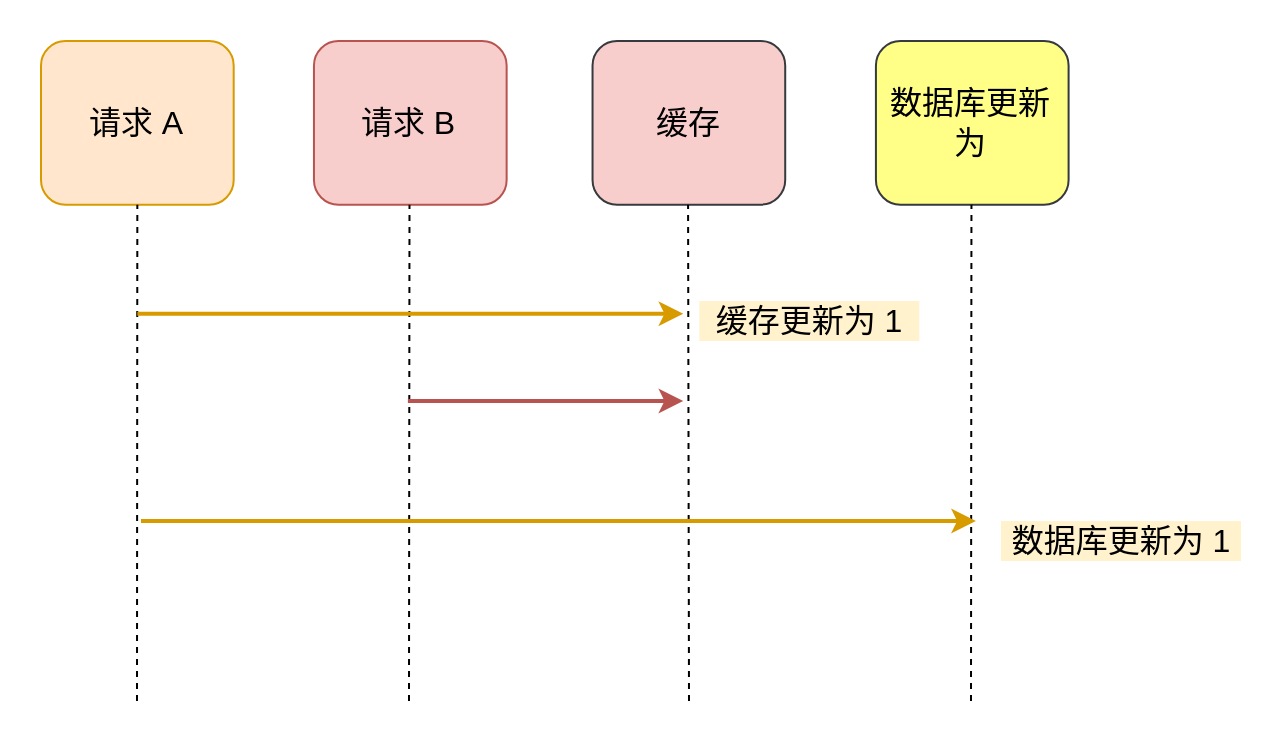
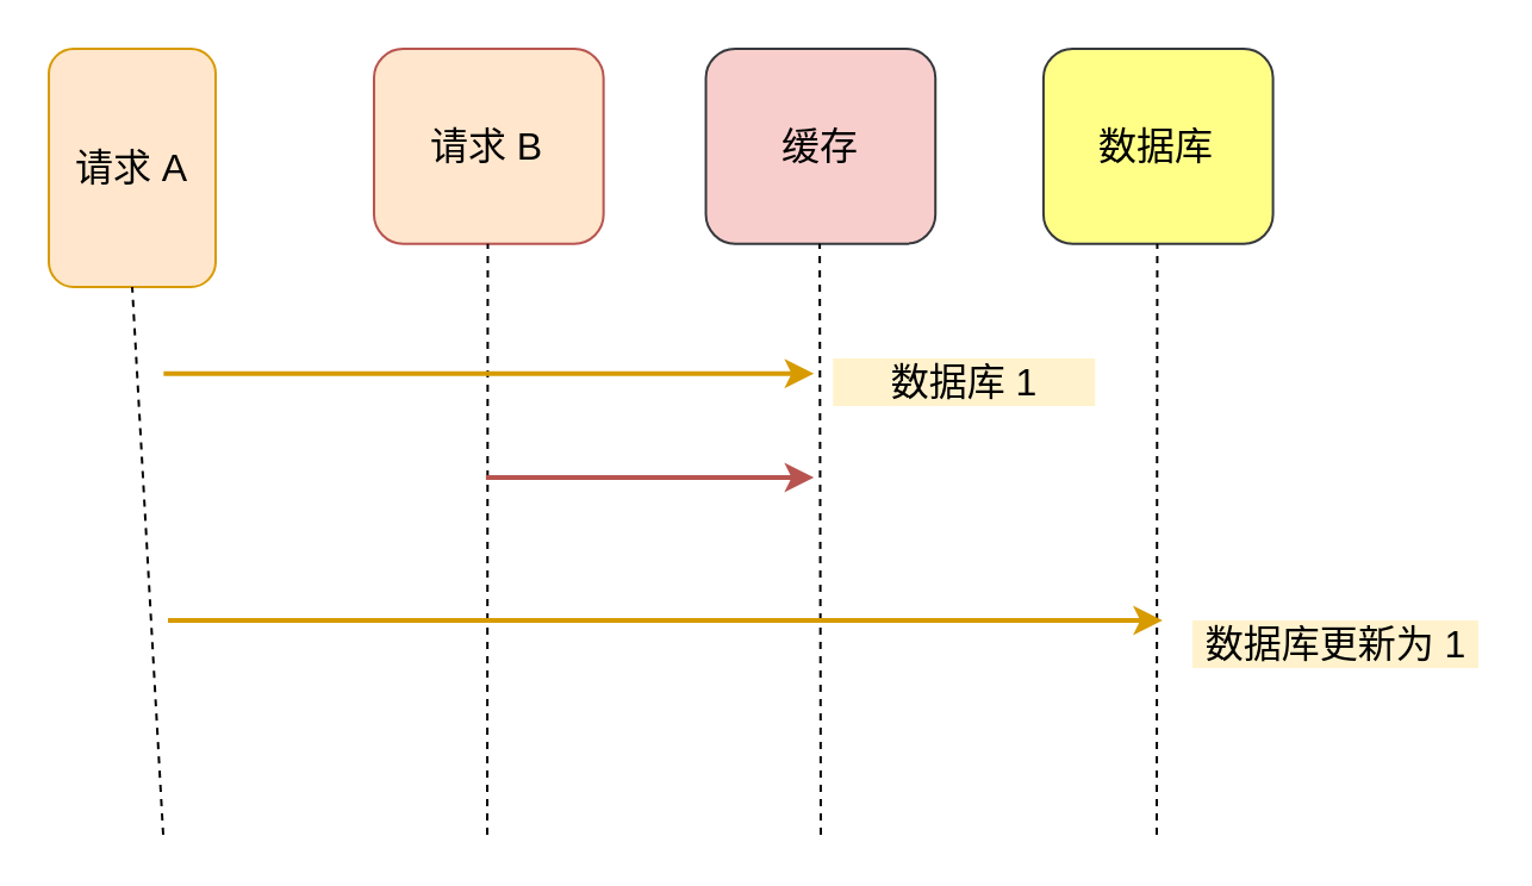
  <mxCell id="0" />
  <mxCell id="1" parent="0" />
- <mxCell id="2" value="请求 A" style="rounded=1;whiteSpace=wrap;html=1;fontSize=16;fillColor=#ffe6cc;strokeColor=#d79b00;" vertex="1" parent="1"><mxGeometry x="20" y="20" width="96.338" height="81.818" as="geometry" /></mxCell>
- <mxCell id="3" value="请求 B" style="rounded=1;whiteSpace=wrap;html=1;fontSize=16;fillColor=#f8cecc;strokeColor=#b85450;" vertex="1" parent="1"><mxGeometry x="156.479" y="20" width="96.338" height="81.818" as="geometry" /></mxCell>
+ <mxCell id="2" value="请求 A" style="rounded=1;whiteSpace=wrap;html=1;fontSize=16;fillColor=#ffe6cc;strokeColor=#d79b00;" vertex="1" parent="1"><mxGeometry x="20" y="20" width="70" height="100" as="geometry" /></mxCell>
+ <mxCell id="3" value="请求 B" style="rounded=1;whiteSpace=wrap;html=1;fontSize=16;fillColor=#ffe6cc;strokeColor=#b85450;" vertex="1" parent="1"><mxGeometry x="156.479" y="20" width="96.338" height="81.818" as="geometry" /></mxCell>
  <mxCell id="4" value="缓存" style="rounded=1;whiteSpace=wrap;html=1;fontSize=16;fillColor=#f8cecc;strokeColor=#36393d;" vertex="1" parent="1"><mxGeometry x="295.768" y="20" width="96.338" height="81.818" as="geometry" /></mxCell>
- <mxCell id="5" value="数据库更新为" style="rounded=1;whiteSpace=wrap;html=1;fontSize=16;fillColor=#ffff88;strokeColor=#36393d;" vertex="1" parent="1"><mxGeometry x="437.465" y="20" width="96.338" height="81.818" as="geometry" /></mxCell>
+ <mxCell id="5" value="数据库" style="rounded=1;whiteSpace=wrap;html=1;fontSize=16;fillColor=#ffff88;strokeColor=#36393d;" vertex="1" parent="1"><mxGeometry x="437.465" y="20" width="96.338" height="81.818" as="geometry" /></mxCell>
  <mxCell id="6" value="" style="endArrow=none;html=1;fontSize=16;entryX=0.5;entryY=1;entryDx=0;entryDy=0;dashed=1;" edge="1" parent="1" target="2"><mxGeometry x="70" y="150" width="50" height="50" as="geometry"><mxPoint x="68" y="350" as="sourcePoint" /><mxPoint x="100.282" y="142.727" as="targetPoint" /></mxGeometry></mxCell>
  <mxCell id="7" value="" style="endArrow=none;html=1;fontSize=16;entryX=0.5;entryY=1;entryDx=0;entryDy=0;dashed=1;" edge="1" parent="1"><mxGeometry x="70" y="150" width="50" height="50" as="geometry"><mxPoint x="204" y="350" as="sourcePoint" /><mxPoint x="204.246" y="101.818" as="targetPoint" /></mxGeometry></mxCell>
  <mxCell id="8" value="" style="endArrow=none;html=1;fontSize=16;entryX=0.5;entryY=1;entryDx=0;entryDy=0;dashed=1;" edge="1" parent="1"><mxGeometry x="70" y="150" width="50" height="50" as="geometry"><mxPoint x="344" y="350" as="sourcePoint" /><mxPoint x="343.535" y="101.818" as="targetPoint" /></mxGeometry></mxCell>
  <mxCell id="9" value="" style="endArrow=none;html=1;fontSize=16;entryX=0.5;entryY=1;entryDx=0;entryDy=0;dashed=1;" edge="1" parent="1"><mxGeometry x="70" y="150" width="50" height="50" as="geometry"><mxPoint x="485" y="350" as="sourcePoint" /><mxPoint x="485.232" y="101.818" as="targetPoint" /></mxGeometry></mxCell>
  <mxCell id="10" value="" style="endArrow=classic;html=1;fontSize=16;fillColor=#ffcd28;strokeColor=#d79b00;gradientColor=#ffa500;strokeWidth=2;" edge="1" parent="1"><mxGeometry x="71.83" y="240" width="50" height="50" as="geometry"><mxPoint x="69.999" y="260" as="sourcePoint" /><mxPoint x="487.464" y="260" as="targetPoint" /></mxGeometry></mxCell>
  <mxCell id="11" value="数据库更新为 1" style="text;html=1;align=center;verticalAlign=middle;resizable=0;points=[];autosize=1;fillColor=#fff2cc;fontSize=16;" vertex="1" parent="1"><mxGeometry x="500.002" y="260.004" width="120" height="20" as="geometry" /></mxCell>
  <mxCell id="12" value="" style="endArrow=classic;html=1;fontSize=16;strokeWidth=2;gradientColor=#ea6b66;fillColor=#f8cecc;strokeColor=#b85450;" edge="1" parent="1"><mxGeometry x="70" y="43.64" width="50" height="50" as="geometry"><mxPoint x="203.444" y="200.004" as="sourcePoint" /><mxPoint x="341.127" y="200.004" as="targetPoint" /></mxGeometry></mxCell>
  <mxCell id="13" value="" style="endArrow=classic;html=1;fontSize=16;strokeWidth=2;gradientColor=#ffa500;fillColor=#ffcd28;strokeColor=#d79b00;" edge="1" parent="1"><mxGeometry x="70" y="-68.18" width="50" height="50" as="geometry"><mxPoint x="68.169" y="156.365" as="sourcePoint" /><mxPoint x="341.127" y="156.365" as="targetPoint" /></mxGeometry></mxCell>
- <mxCell id="14" value="缓存更新为 1" style="text;html=1;align=center;verticalAlign=middle;resizable=0;points=[];autosize=1;fillColor=#fff2cc;fontSize=16;strokeWidth=2;" vertex="1" parent="1"><mxGeometry x="349.155" y="149.999" width="110" height="20" as="geometry" /></mxCell>
+ <mxCell id="14" value="数据库 1" style="text;html=1;align=center;verticalAlign=middle;resizable=0;points=[];autosize=1;fillColor=#fff2cc;fontSize=16;strokeWidth=2;" vertex="1" parent="1"><mxGeometry x="349.155" y="149.999" width="110" height="20" as="geometry" /></mxCell>
